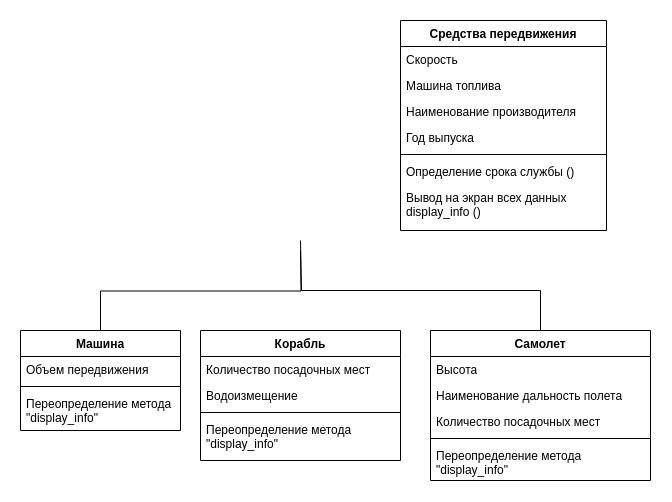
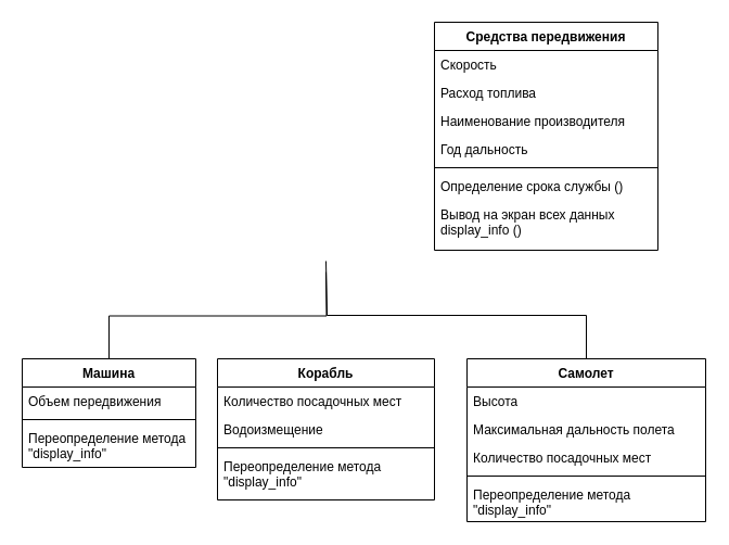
  <mxCell id="0" />
  <mxCell id="1" parent="0" />
  <mxCell id="2" value="Средства передвижения" style="swimlane;fontStyle=1;align=center;verticalAlign=top;childLayout=stackLayout;horizontal=1;startSize=26;horizontalStack=0;resizeParent=1;resizeParentMax=0;resizeLast=0;collapsible=1;marginBottom=0;whiteSpace=wrap;html=1;" parent="1" vertex="1"><mxGeometry x="400" y="20" width="206" height="210" as="geometry" /></mxCell>
  <mxCell id="3" value="Скорость" style="text;strokeColor=none;fillColor=none;align=left;verticalAlign=top;spacingLeft=4;spacingRight=4;overflow=hidden;rotatable=0;points=[[0,0.5],[1,0.5]];portConstraint=eastwest;whiteSpace=wrap;html=1;" parent="2" vertex="1"><mxGeometry y="26" width="206" height="26" as="geometry" /></mxCell>
- <mxCell id="4" value="Машина топлива" style="text;strokeColor=none;fillColor=none;align=left;verticalAlign=top;spacingLeft=4;spacingRight=4;overflow=hidden;rotatable=0;points=[[0,0.5],[1,0.5]];portConstraint=eastwest;whiteSpace=wrap;html=1;" parent="2" vertex="1"><mxGeometry y="52" width="206" height="26" as="geometry" /></mxCell>
+ <mxCell id="4" value="Расход топлива" style="text;strokeColor=none;fillColor=none;align=left;verticalAlign=top;spacingLeft=4;spacingRight=4;overflow=hidden;rotatable=0;points=[[0,0.5],[1,0.5]];portConstraint=eastwest;whiteSpace=wrap;html=1;" parent="2" vertex="1"><mxGeometry y="52" width="206" height="26" as="geometry" /></mxCell>
  <mxCell id="5" value="Наименование производителя" style="text;strokeColor=none;fillColor=none;align=left;verticalAlign=top;spacingLeft=4;spacingRight=4;overflow=hidden;rotatable=0;points=[[0,0.5],[1,0.5]];portConstraint=eastwest;whiteSpace=wrap;html=1;" parent="2" vertex="1"><mxGeometry y="78" width="206" height="26" as="geometry" /></mxCell>
- <mxCell id="6" value="Год выпуска&lt;br&gt;" style="text;strokeColor=none;fillColor=none;align=left;verticalAlign=top;spacingLeft=4;spacingRight=4;overflow=hidden;rotatable=0;points=[[0,0.5],[1,0.5]];portConstraint=eastwest;whiteSpace=wrap;html=1;" parent="2" vertex="1"><mxGeometry y="104" width="206" height="26" as="geometry" /></mxCell>
+ <mxCell id="6" value="Год дальность&lt;br&gt;" style="text;strokeColor=none;fillColor=none;align=left;verticalAlign=top;spacingLeft=4;spacingRight=4;overflow=hidden;rotatable=0;points=[[0,0.5],[1,0.5]];portConstraint=eastwest;whiteSpace=wrap;html=1;" parent="2" vertex="1"><mxGeometry y="104" width="206" height="26" as="geometry" /></mxCell>
  <mxCell id="7" value="" style="line;strokeWidth=1;fillColor=none;align=left;verticalAlign=middle;spacingTop=-1;spacingLeft=3;spacingRight=3;rotatable=0;labelPosition=right;points=[];portConstraint=eastwest;strokeColor=inherit;" parent="2" vertex="1"><mxGeometry y="130" width="206" height="8" as="geometry" /></mxCell>
  <mxCell id="8" value="Определение срока службы ()" style="text;strokeColor=none;fillColor=none;align=left;verticalAlign=top;spacingLeft=4;spacingRight=4;overflow=hidden;rotatable=0;points=[[0,0.5],[1,0.5]];portConstraint=eastwest;whiteSpace=wrap;html=1;" parent="2" vertex="1"><mxGeometry y="138" width="206" height="26" as="geometry" /></mxCell>
  <mxCell id="9" value="Вывод на экран всех данных display_info ()" style="text;strokeColor=none;fillColor=none;align=left;verticalAlign=top;spacingLeft=4;spacingRight=4;overflow=hidden;rotatable=0;points=[[0,0.5],[1,0.5]];portConstraint=eastwest;whiteSpace=wrap;html=1;" parent="2" vertex="1"><mxGeometry y="164" width="206" height="46" as="geometry" /></mxCell>
  <mxCell id="10" style="edgeStyle=orthogonalEdgeStyle;rounded=0;orthogonalLoop=1;jettySize=auto;html=1;exitX=0.5;exitY=0;exitDx=0;exitDy=0;endArrow=none;endFill=0;" parent="1" source="11" edge="1"><mxGeometry relative="1" as="geometry"><mxPoint x="300" y="250" as="targetPoint" /></mxGeometry></mxCell>
  <mxCell id="11" value="Машина" style="swimlane;fontStyle=1;align=center;verticalAlign=top;childLayout=stackLayout;horizontal=1;startSize=26;horizontalStack=0;resizeParent=1;resizeParentMax=0;resizeLast=0;collapsible=1;marginBottom=0;whiteSpace=wrap;html=1;" parent="1" vertex="1"><mxGeometry x="20" y="330" width="160" height="100" as="geometry" /></mxCell>
  <mxCell id="12" value="Объем передвижения" style="text;strokeColor=none;fillColor=none;align=left;verticalAlign=top;spacingLeft=4;spacingRight=4;overflow=hidden;rotatable=0;points=[[0,0.5],[1,0.5]];portConstraint=eastwest;whiteSpace=wrap;html=1;" parent="11" vertex="1"><mxGeometry y="26" width="160" height="26" as="geometry" /></mxCell>
  <mxCell id="13" value="" style="line;strokeWidth=1;fillColor=none;align=left;verticalAlign=middle;spacingTop=-1;spacingLeft=3;spacingRight=3;rotatable=0;labelPosition=right;points=[];portConstraint=eastwest;strokeColor=inherit;" parent="11" vertex="1"><mxGeometry y="52" width="160" height="8" as="geometry" /></mxCell>
  <mxCell id="14" value="Переопределение метода &quot;display_info&quot;" style="text;strokeColor=none;fillColor=none;align=left;verticalAlign=top;spacingLeft=4;spacingRight=4;overflow=hidden;rotatable=0;points=[[0,0.5],[1,0.5]];portConstraint=eastwest;whiteSpace=wrap;html=1;" parent="11" vertex="1"><mxGeometry y="60" width="160" height="40" as="geometry" /></mxCell>
  <mxCell id="15" value="Корабль" style="swimlane;fontStyle=1;align=center;verticalAlign=top;childLayout=stackLayout;horizontal=1;startSize=26;horizontalStack=0;resizeParent=1;resizeParentMax=0;resizeLast=0;collapsible=1;marginBottom=0;whiteSpace=wrap;html=1;" parent="1" vertex="1"><mxGeometry x="200" y="330" width="200" height="130" as="geometry" /></mxCell>
  <mxCell id="16" value="Количество посадочных мест" style="text;strokeColor=none;fillColor=none;align=left;verticalAlign=top;spacingLeft=4;spacingRight=4;overflow=hidden;rotatable=0;points=[[0,0.5],[1,0.5]];portConstraint=eastwest;whiteSpace=wrap;html=1;" parent="15" vertex="1"><mxGeometry y="26" width="200" height="26" as="geometry" /></mxCell>
  <mxCell id="17" value="Водоизмещение" style="text;strokeColor=none;fillColor=none;align=left;verticalAlign=top;spacingLeft=4;spacingRight=4;overflow=hidden;rotatable=0;points=[[0,0.5],[1,0.5]];portConstraint=eastwest;whiteSpace=wrap;html=1;" parent="15" vertex="1"><mxGeometry y="52" width="200" height="26" as="geometry" /></mxCell>
  <mxCell id="18" value="" style="line;strokeWidth=1;fillColor=none;align=left;verticalAlign=middle;spacingTop=-1;spacingLeft=3;spacingRight=3;rotatable=0;labelPosition=right;points=[];portConstraint=eastwest;strokeColor=inherit;" parent="15" vertex="1"><mxGeometry y="78" width="200" height="8" as="geometry" /></mxCell>
  <mxCell id="19" value="Переопределение метода &quot;display_info&quot;" style="text;strokeColor=none;fillColor=none;align=left;verticalAlign=top;spacingLeft=4;spacingRight=4;overflow=hidden;rotatable=0;points=[[0,0.5],[1,0.5]];portConstraint=eastwest;whiteSpace=wrap;html=1;" parent="15" vertex="1"><mxGeometry y="86" width="200" height="44" as="geometry" /></mxCell>
  <mxCell id="20" style="edgeStyle=orthogonalEdgeStyle;rounded=0;orthogonalLoop=1;jettySize=auto;html=1;exitX=0.5;exitY=0;exitDx=0;exitDy=0;endArrow=none;endFill=0;" parent="1" source="21" edge="1"><mxGeometry relative="1" as="geometry"><mxPoint x="300" y="240" as="targetPoint" /><Array as="points"><mxPoint x="540" y="290" /><mxPoint x="301" y="290" /><mxPoint x="301" y="240" /></Array></mxGeometry></mxCell>
  <mxCell id="21" value="Самолет" style="swimlane;fontStyle=1;align=center;verticalAlign=top;childLayout=stackLayout;horizontal=1;startSize=26;horizontalStack=0;resizeParent=1;resizeParentMax=0;resizeLast=0;collapsible=1;marginBottom=0;whiteSpace=wrap;html=1;" parent="1" vertex="1"><mxGeometry x="430" y="330" width="220" height="150" as="geometry" /></mxCell>
  <mxCell id="22" value="Высота" style="text;strokeColor=none;fillColor=none;align=left;verticalAlign=top;spacingLeft=4;spacingRight=4;overflow=hidden;rotatable=0;points=[[0,0.5],[1,0.5]];portConstraint=eastwest;whiteSpace=wrap;html=1;" parent="21" vertex="1"><mxGeometry y="26" width="220" height="26" as="geometry" /></mxCell>
- <mxCell id="23" value="Наименование дальность полета" style="text;strokeColor=none;fillColor=none;align=left;verticalAlign=top;spacingLeft=4;spacingRight=4;overflow=hidden;rotatable=0;points=[[0,0.5],[1,0.5]];portConstraint=eastwest;whiteSpace=wrap;html=1;" parent="21" vertex="1"><mxGeometry y="52" width="220" height="26" as="geometry" /></mxCell>
+ <mxCell id="23" value="Максимальная дальность полета" style="text;strokeColor=none;fillColor=none;align=left;verticalAlign=top;spacingLeft=4;spacingRight=4;overflow=hidden;rotatable=0;points=[[0,0.5],[1,0.5]];portConstraint=eastwest;whiteSpace=wrap;html=1;" parent="21" vertex="1"><mxGeometry y="52" width="220" height="26" as="geometry" /></mxCell>
  <mxCell id="24" value="Количество посадочных мест" style="text;strokeColor=none;fillColor=none;align=left;verticalAlign=top;spacingLeft=4;spacingRight=4;overflow=hidden;rotatable=0;points=[[0,0.5],[1,0.5]];portConstraint=eastwest;whiteSpace=wrap;html=1;" parent="21" vertex="1"><mxGeometry y="78" width="220" height="26" as="geometry" /></mxCell>
  <mxCell id="25" value="" style="line;strokeWidth=1;fillColor=none;align=left;verticalAlign=middle;spacingTop=-1;spacingLeft=3;spacingRight=3;rotatable=0;labelPosition=right;points=[];portConstraint=eastwest;strokeColor=inherit;" parent="21" vertex="1"><mxGeometry y="104" width="220" height="8" as="geometry" /></mxCell>
  <mxCell id="26" value="Переопределение метода &quot;display_info&quot;" style="text;strokeColor=none;fillColor=none;align=left;verticalAlign=top;spacingLeft=4;spacingRight=4;overflow=hidden;rotatable=0;points=[[0,0.5],[1,0.5]];portConstraint=eastwest;whiteSpace=wrap;html=1;" parent="21" vertex="1"><mxGeometry y="112" width="220" height="38" as="geometry" /></mxCell>
